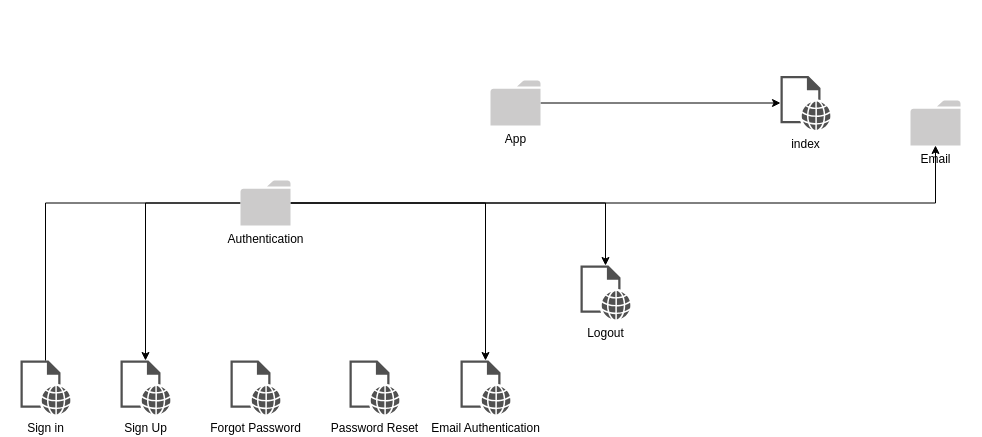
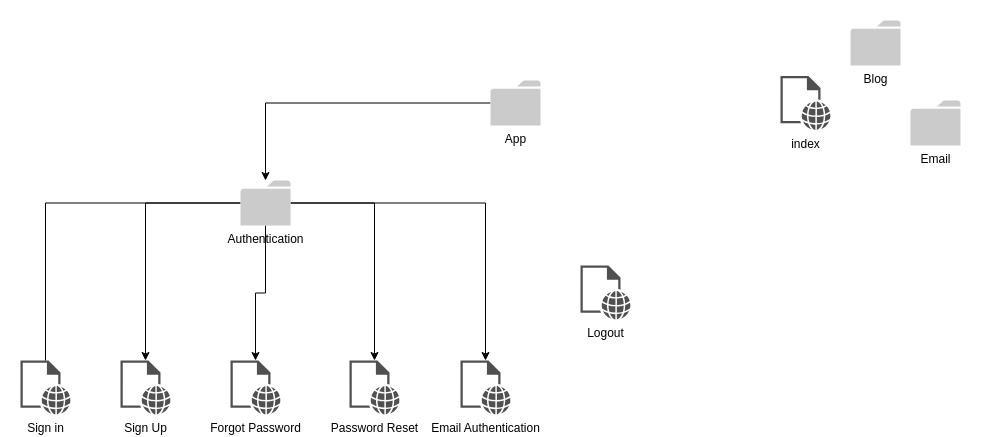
  <mxCell id="0" />
  <mxCell id="1" parent="0" />
  <mxCell id="2" value="index" style="sketch=0;pointerEvents=1;shadow=0;dashed=0;html=1;strokeColor=none;fillColor=#505050;labelPosition=center;verticalLabelPosition=bottom;verticalAlign=top;outlineConnect=0;align=center;shape=mxgraph.office.concepts.web_page;" vertex="1" parent="1"><mxGeometry x="780" y="75.5" width="50" height="54" as="geometry" /></mxCell>
+ <mxCell id="3" value="Blog" style="sketch=0;pointerEvents=1;shadow=0;dashed=0;html=1;strokeColor=none;labelPosition=center;verticalLabelPosition=bottom;verticalAlign=top;outlineConnect=0;align=center;shape=mxgraph.office.concepts.folder;fillColor=#CCCBCB;" vertex="1" parent="1"><mxGeometry x="850" y="20" width="50" height="45" as="geometry" /></mxCell>
  <mxCell id="4" value="Email" style="sketch=0;pointerEvents=1;shadow=0;dashed=0;html=1;strokeColor=none;labelPosition=center;verticalLabelPosition=bottom;verticalAlign=top;outlineConnect=0;align=center;shape=mxgraph.office.concepts.folder;fillColor=#CCCBCB;" vertex="1" parent="1"><mxGeometry x="910" y="100" width="50" height="45" as="geometry" /></mxCell>
  <mxCell id="5" value="Sign in" style="sketch=0;pointerEvents=1;shadow=0;dashed=0;html=1;strokeColor=none;fillColor=#505050;labelPosition=center;verticalLabelPosition=bottom;verticalAlign=top;outlineConnect=0;align=center;shape=mxgraph.office.concepts.web_page;" vertex="1" parent="1"><mxGeometry x="20" y="360" width="50" height="54" as="geometry" /></mxCell>
  <mxCell id="6" style="edgeStyle=orthogonalEdgeStyle;rounded=0;orthogonalLoop=1;jettySize=auto;html=1;endArrow=none;" edge="1" parent="1" source="12" target="5"><mxGeometry relative="1" as="geometry" /></mxCell>
  <mxCell id="7" style="edgeStyle=orthogonalEdgeStyle;rounded=0;orthogonalLoop=1;jettySize=auto;html=1;" edge="1" parent="1" source="12" target="16"><mxGeometry relative="1" as="geometry"><mxPoint x="170" y="230" as="targetPoint" /></mxGeometry></mxCell>
- <mxCell id="9" style="edgeStyle=orthogonalEdgeStyle;rounded=0;orthogonalLoop=1;jettySize=auto;html=1;" edge="1" parent="1" source="12" target="4"><mxGeometry relative="1" as="geometry" /></mxCell>
+ <mxCell id="8" style="edgeStyle=orthogonalEdgeStyle;rounded=0;orthogonalLoop=1;jettySize=auto;html=1;" edge="1" parent="1" source="12" target="17"><mxGeometry relative="1" as="geometry" /></mxCell>
+ <mxCell id="9" style="edgeStyle=orthogonalEdgeStyle;rounded=0;orthogonalLoop=1;jettySize=auto;html=1;" edge="1" parent="1" source="12" target="18"><mxGeometry relative="1" as="geometry" /></mxCell>
  <mxCell id="10" style="edgeStyle=orthogonalEdgeStyle;rounded=0;orthogonalLoop=1;jettySize=auto;html=1;" edge="1" parent="1" source="12" target="19"><mxGeometry relative="1" as="geometry" /></mxCell>
- <mxCell id="11" style="edgeStyle=orthogonalEdgeStyle;rounded=0;orthogonalLoop=1;jettySize=auto;html=1;" edge="1" parent="1" source="12" target="20"><mxGeometry relative="1" as="geometry" /></mxCell>
  <mxCell id="12" value="Authentication" style="sketch=0;pointerEvents=1;shadow=0;dashed=0;html=1;strokeColor=none;labelPosition=center;verticalLabelPosition=bottom;verticalAlign=top;outlineConnect=0;align=center;shape=mxgraph.office.concepts.folder;fillColor=#CCCBCB;" vertex="1" parent="1"><mxGeometry x="240" y="180" width="50" height="45" as="geometry" /></mxCell>
- <mxCell id="13" style="edgeStyle=orthogonalEdgeStyle;rounded=0;orthogonalLoop=1;jettySize=auto;html=1;" edge="1" parent="1" source="15" target="2"><mxGeometry relative="1" as="geometry" /></mxCell>
+ <mxCell id="14" style="edgeStyle=orthogonalEdgeStyle;rounded=0;orthogonalLoop=1;jettySize=auto;html=1;" edge="1" parent="1" source="15" target="12"><mxGeometry relative="1" as="geometry" /></mxCell>
  <mxCell id="15" value="App" style="sketch=0;pointerEvents=1;shadow=0;dashed=0;html=1;strokeColor=none;labelPosition=center;verticalLabelPosition=bottom;verticalAlign=top;outlineConnect=0;align=center;shape=mxgraph.office.concepts.folder;fillColor=#CCCBCB;" vertex="1" parent="1"><mxGeometry x="490" y="80" width="50" height="45" as="geometry" /></mxCell>
  <mxCell id="16" value="Sign Up" style="sketch=0;pointerEvents=1;shadow=0;dashed=0;html=1;strokeColor=none;fillColor=#505050;labelPosition=center;verticalLabelPosition=bottom;verticalAlign=top;outlineConnect=0;align=center;shape=mxgraph.office.concepts.web_page;" vertex="1" parent="1"><mxGeometry x="120" y="360" width="50" height="54" as="geometry" /></mxCell>
  <mxCell id="17" value="Forgot Password&lt;br&gt;" style="sketch=0;pointerEvents=1;shadow=0;dashed=0;html=1;strokeColor=none;fillColor=#505050;labelPosition=center;verticalLabelPosition=bottom;verticalAlign=top;outlineConnect=0;align=center;shape=mxgraph.office.concepts.web_page;" vertex="1" parent="1"><mxGeometry x="230" y="360" width="50" height="54" as="geometry" /></mxCell>
  <mxCell id="18" value="Password Reset" style="sketch=0;pointerEvents=1;shadow=0;dashed=0;html=1;strokeColor=none;fillColor=#505050;labelPosition=center;verticalLabelPosition=bottom;verticalAlign=top;outlineConnect=0;align=center;shape=mxgraph.office.concepts.web_page;" vertex="1" parent="1"><mxGeometry x="349" y="360" width="50" height="54" as="geometry" /></mxCell>
  <mxCell id="19" value="Email Authentication" style="sketch=0;pointerEvents=1;shadow=0;dashed=0;html=1;strokeColor=none;fillColor=#505050;labelPosition=center;verticalLabelPosition=bottom;verticalAlign=top;outlineConnect=0;align=center;shape=mxgraph.office.concepts.web_page;" vertex="1" parent="1"><mxGeometry x="460" y="360" width="50" height="54" as="geometry" /></mxCell>
  <mxCell id="20" value="Logout" style="sketch=0;pointerEvents=1;shadow=0;dashed=0;html=1;strokeColor=none;fillColor=#505050;labelPosition=center;verticalLabelPosition=bottom;verticalAlign=top;outlineConnect=0;align=center;shape=mxgraph.office.concepts.web_page;" vertex="1" parent="1"><mxGeometry x="580" y="265" width="50" height="54" as="geometry" /></mxCell>
